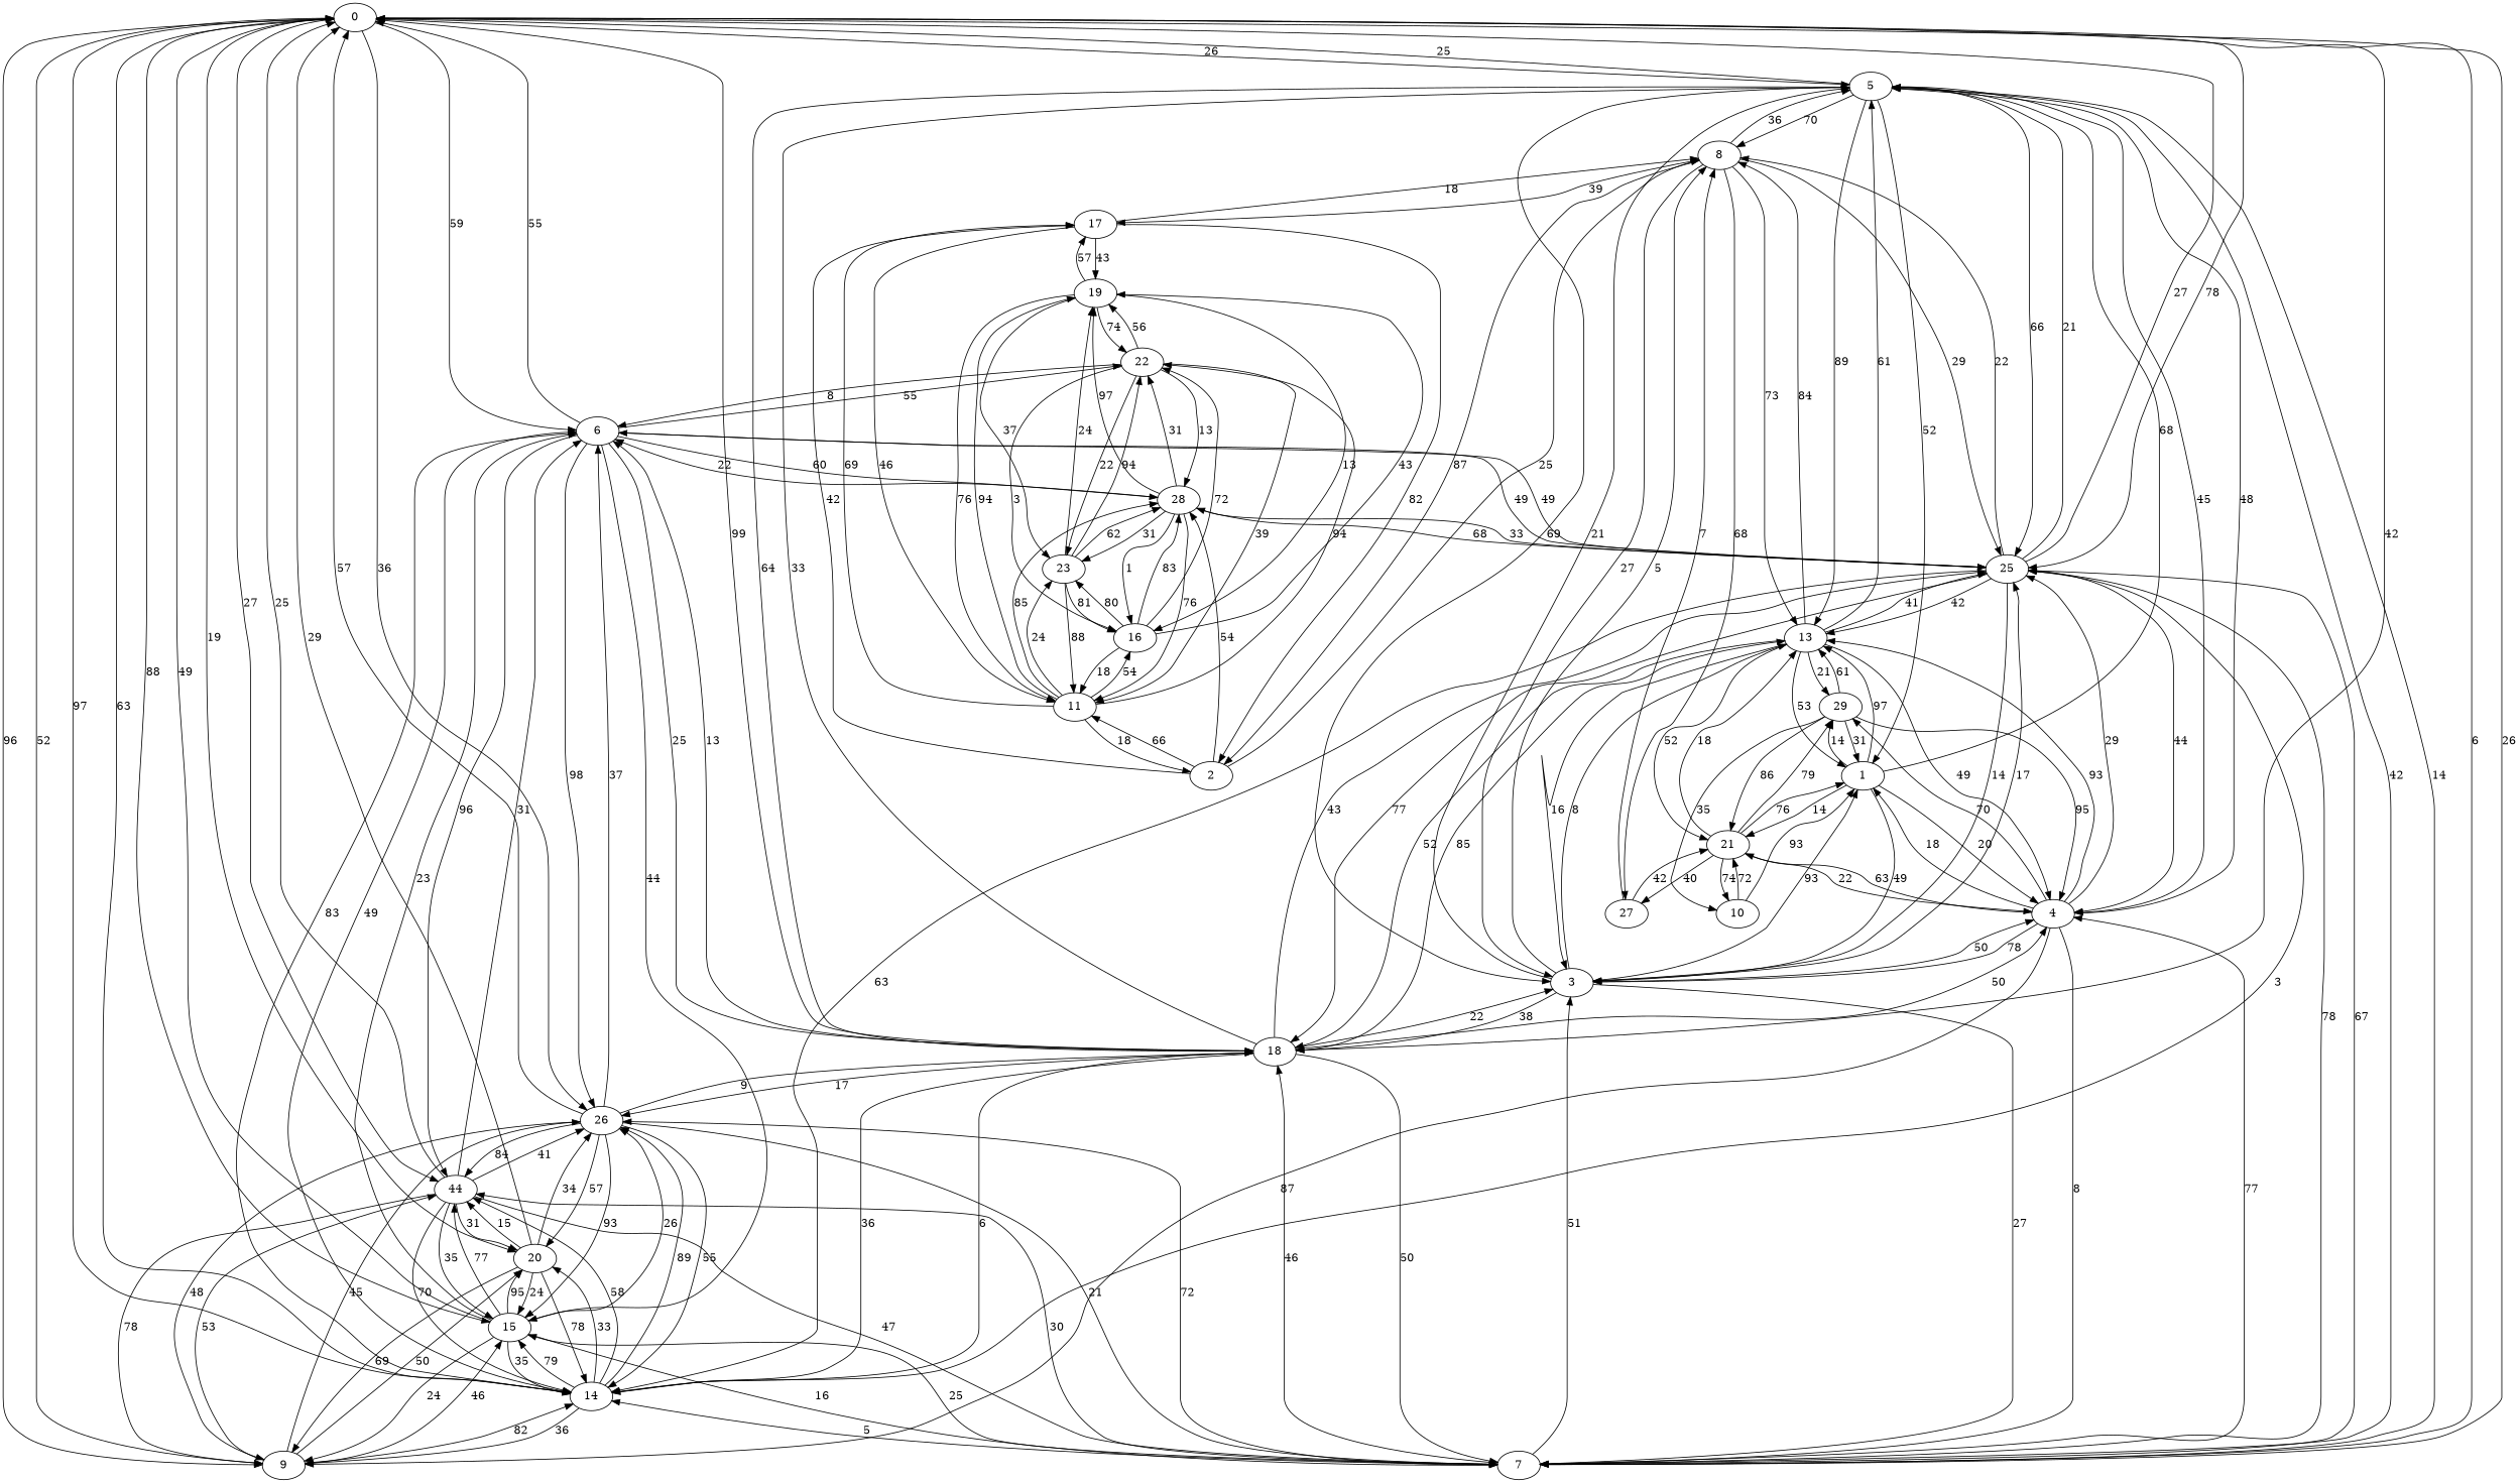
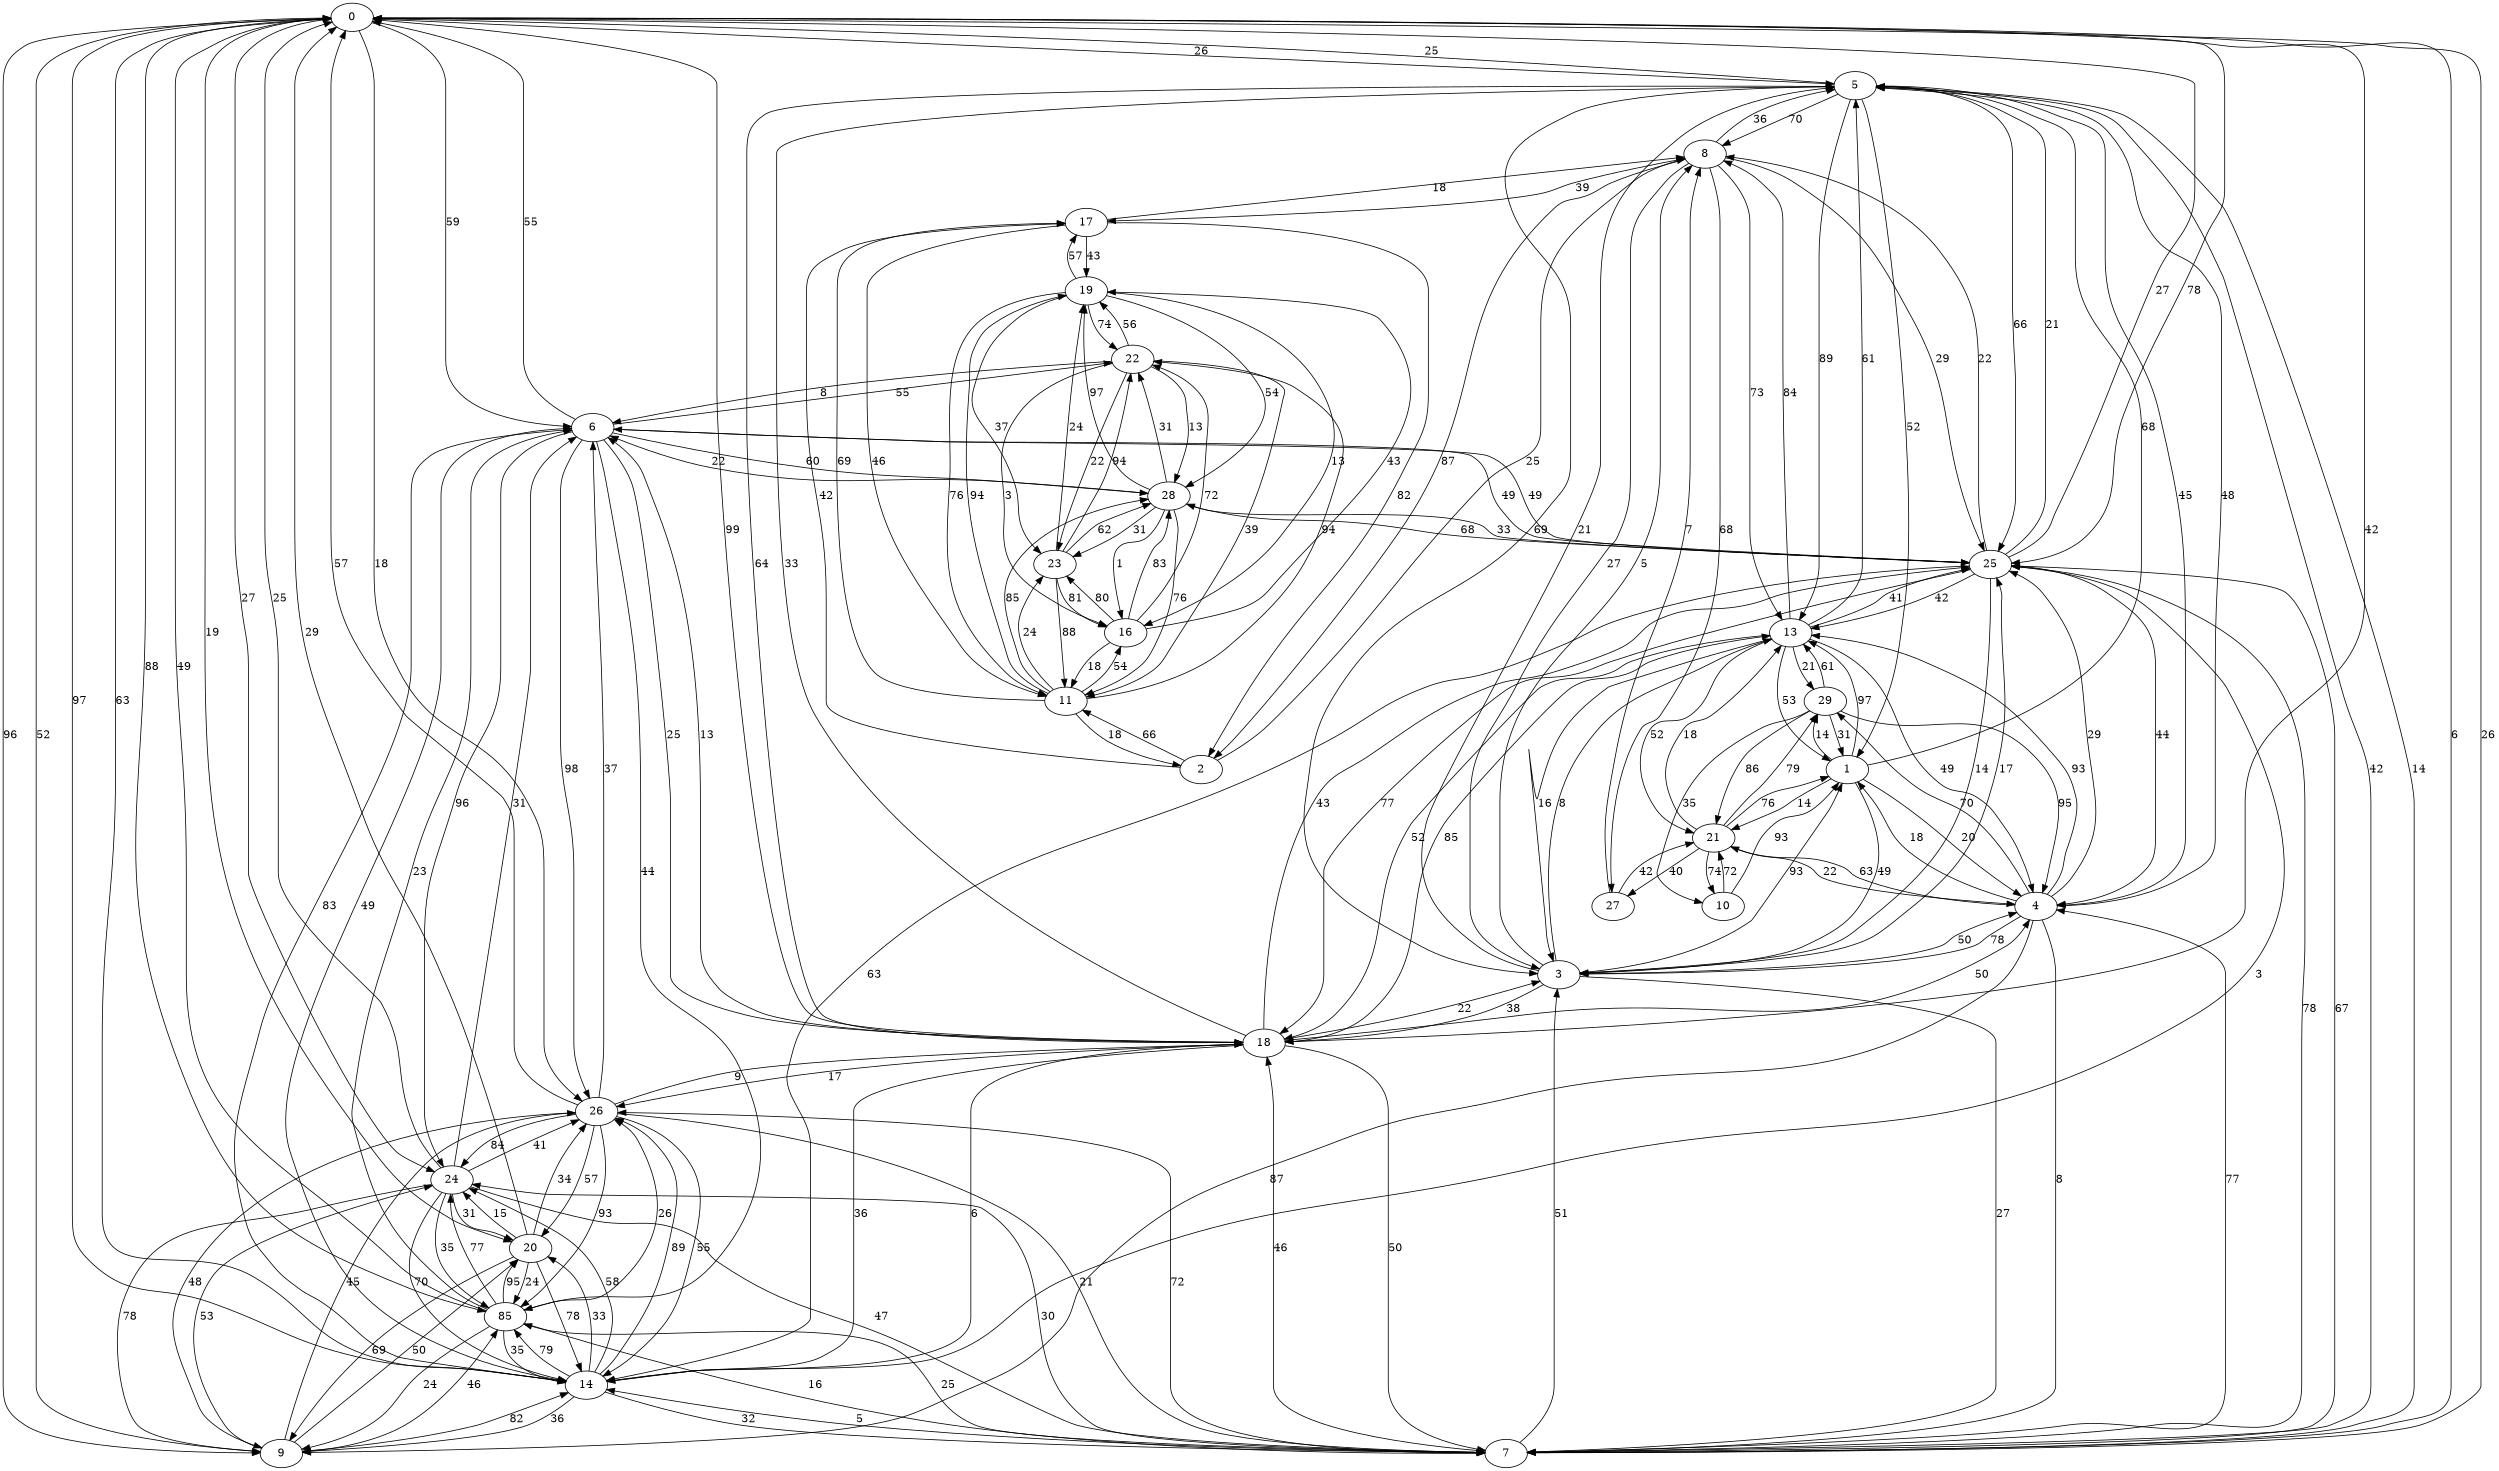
  digraph {
    0
    5
    6
    7
    9
    14
-   15
+   15 [label=85]
    18
    20
-   24 [label=44]
+   24
    25
    26
    1
    3
    4
    13
    8
    22
    28
    21
    29
    10
    27
    2
    11
    17
    16
    19
    23
    0 -> 5 [label=26]
    0 -> 6 [label=59]
    0 -> 7 [label=6]
    0 -> 9 [label=96]
    0 -> 14 [label=97]
    0 -> 15 [label=88]
    0 -> 18 [label=42]
    0 -> 20 [label=19]
    0 -> 24 [label=27]
    0 -> 25 [label=78]
-   0 -> 26 [label=36]
+   0 -> 26 [label=18]
    5 -> 0 [label=25]
    5 -> 7 [label=42]
    5 -> 18 [label=64]
    5 -> 25 [label=66]
    5 -> 1 [label=52]
    5 -> 3 [label=69]
    5 -> 4 [label=45]
    5 -> 13 [label=89]
    5 -> 8 [label=70]
    6 -> 0 [label=55]
    6 -> 14 [label=83]
    6 -> 15 [label=44]
    6 -> 18 [label=25]
    6 -> 24 [label=96]
    6 -> 25 [label=49]
    6 -> 26 [label=98]
    6 -> 22 [label=55]
    6 -> 28 [label=60]
    7 -> 0 [label=26]
    7 -> 5 [label=14]
    7 -> 14 [label=5]
    7 -> 15 [label=25]
    7 -> 18 [label=46]
    7 -> 24 [label=30]
    7 -> 25 [label=67]
    7 -> 26 [label=72]
    7 -> 3 [label=51]
    7 -> 4 [label=77]
    9 -> 0 [label=52]
    9 -> 14 [label=82]
    9 -> 15 [label=46]
    9 -> 20 [label=50]
    9 -> 24 [label=53]
    9 -> 26 [label=45]
    14 -> 0 [label=63]
    14 -> 6 [label=49]
+   14 -> 7 [label=32]
    14 -> 9 [label=36]
    14 -> 15 [label=79]
    14 -> 18 [label=6]
    14 -> 20 [label=33]
    14 -> 24 [label=58]
    14 -> 25 [label=3]
    14 -> 26 [label=89]
    15 -> 0 [label=49]
    15 -> 6 [label=23]
    15 -> 7 [label=16]
    15 -> 9 [label=24]
    15 -> 14 [label=35]
    15 -> 20 [label=95]
    15 -> 24 [label=77]
    15 -> 26 [label=26]
    18 -> 0 [label=99]
    18 -> 5 [label=33]
    18 -> 6 [label=13]
    18 -> 7 [label=50]
    18 -> 14 [label=36]
    18 -> 25 [label=43]
    18 -> 26 [label=17]
    18 -> 3 [label=22]
    18 -> 4 [label=50]
    18 -> 13 [label=85]
    20 -> 0 [label=29]
    20 -> 9 [label=69]
    20 -> 14 [label=78]
    20 -> 15 [label=24]
    20 -> 24 [label=15]
    20 -> 26 [label=34]
    24 -> 0 [label=25]
    24 -> 6 [label=31]
    24 -> 7 [label=47]
    24 -> 9 [label=78]
    24 -> 14 [label=70]
    24 -> 15 [label=35]
    24 -> 20 [label=31]
    24 -> 26 [label=41]
    25 -> 0 [label=27]
    25 -> 5 [label=21]
    25 -> 6 [label=49]
    25 -> 7 [label=78]
    25 -> 14 [label=63]
    25 -> 18 [label=77]
    25 -> 3 [label=14]
    25 -> 4 [label=44]
    25 -> 13 [label=42]
    25 -> 8 [label=22]
    25 -> 28 [label=33]
    26 -> 0 [label=57]
    26 -> 6 [label=37]
    26 -> 7 [label=21]
    26 -> 9 [label=48]
    26 -> 14 [label=55]
    26 -> 15 [label=93]
    26 -> 18 [label=9]
    26 -> 20 [label=57]
    26 -> 24 [label=84]
    1 -> 5 [label=68]
    1 -> 3 [label=49]
    1 -> 4 [label=20]
    1 -> 13 [label=97]
    1 -> 21 [label=14]
    1 -> 29 [label=14]
    3 -> 5 [label=21]
    3 -> 7 [label=27]
    3 -> 18 [label=38]
    3 -> 25 [label=17]
    3 -> 1 [label=93]
    3 -> 4 [label=50]
    3 -> 13 [label=8]
    3 -> 8 [label=5]
    4 -> 5 [label=48]
    4 -> 7 [label=8]
    4 -> 9 [label=87]
    4 -> 25 [label=29]
    4 -> 1 [label=18]
    4 -> 3 [label=78]
    4 -> 13 [label=93]
    4 -> 21 [label=63]
    4 -> 29 [label=70]
    13 -> 5 [label=61]
    13 -> 18 [label=52]
    13 -> 25 [label=41]
    13 -> 1 [label=53]
    13 -> 3 [label=16]
    13 -> 4 [label=49]
    13 -> 8 [label=84]
    13 -> 21 [label=52]
    13 -> 29 [label=21]
    8 -> 5 [label=36]
    8 -> 25 [label=29]
    8 -> 3 [label=27]
    8 -> 13 [label=73]
    8 -> 27 [label=68]
    8 -> 2 [label=87]
    8 -> 17 [label=39]
    22 -> 6 [label=8]
    22 -> 28 [label=13]
    22 -> 11 [label=39]
    22 -> 16 [label=3]
    22 -> 19 [label=56]
    22 -> 23 [label=22]
    28 -> 6 [label=22]
    28 -> 25 [label=68]
    28 -> 22 [label=31]
    28 -> 11 [label=76]
    28 -> 16 [label=1]
    28 -> 19 [label=97]
    28 -> 23 [label=31]
    21 -> 1 [label=76]
    21 -> 4 [label=22]
    21 -> 13 [label=18]
    21 -> 29 [label=79]
    21 -> 10 [label=74]
    21 -> 27 [label=40]
    29 -> 1 [label=31]
    29 -> 4 [label=95]
    29 -> 13 [label=61]
    29 -> 21 [label=86]
    29 -> 10 [label=35]
    10 -> 1 [label=93]
    10 -> 21 [label=72]
    27 -> 8 [label=7]
    27 -> 21 [label=42]
    2 -> 8 [label=25]
    2 -> 11 [label=66]
    2 -> 17 [label=42]
    11 -> 22 [label=94]
    11 -> 28 [label=85]
    11 -> 2 [label=18]
    11 -> 17 [label=69]
    11 -> 16 [label=54]
    11 -> 19 [label=94]
    11 -> 23 [label=24]
    17 -> 8 [label=18]
    17 -> 2 [label=82]
    17 -> 11 [label=46]
    17 -> 19 [label=43]
    16 -> 22 [label=72]
    16 -> 28 [label=83]
    16 -> 11 [label=18]
    16 -> 19 [label=43]
    16 -> 23 [label=80]
    19 -> 22 [label=74]
-   2 -> 28 [label=54]
+   19 -> 28 [label=54]
    19 -> 11 [label=76]
    19 -> 17 [label=57]
    19 -> 16 [label=13]
    19 -> 23 [label=37]
    23 -> 22 [label=94]
    23 -> 28 [label=62]
    23 -> 11 [label=88]
    23 -> 16 [label=81]
    23 -> 19 [label=24]
  }
